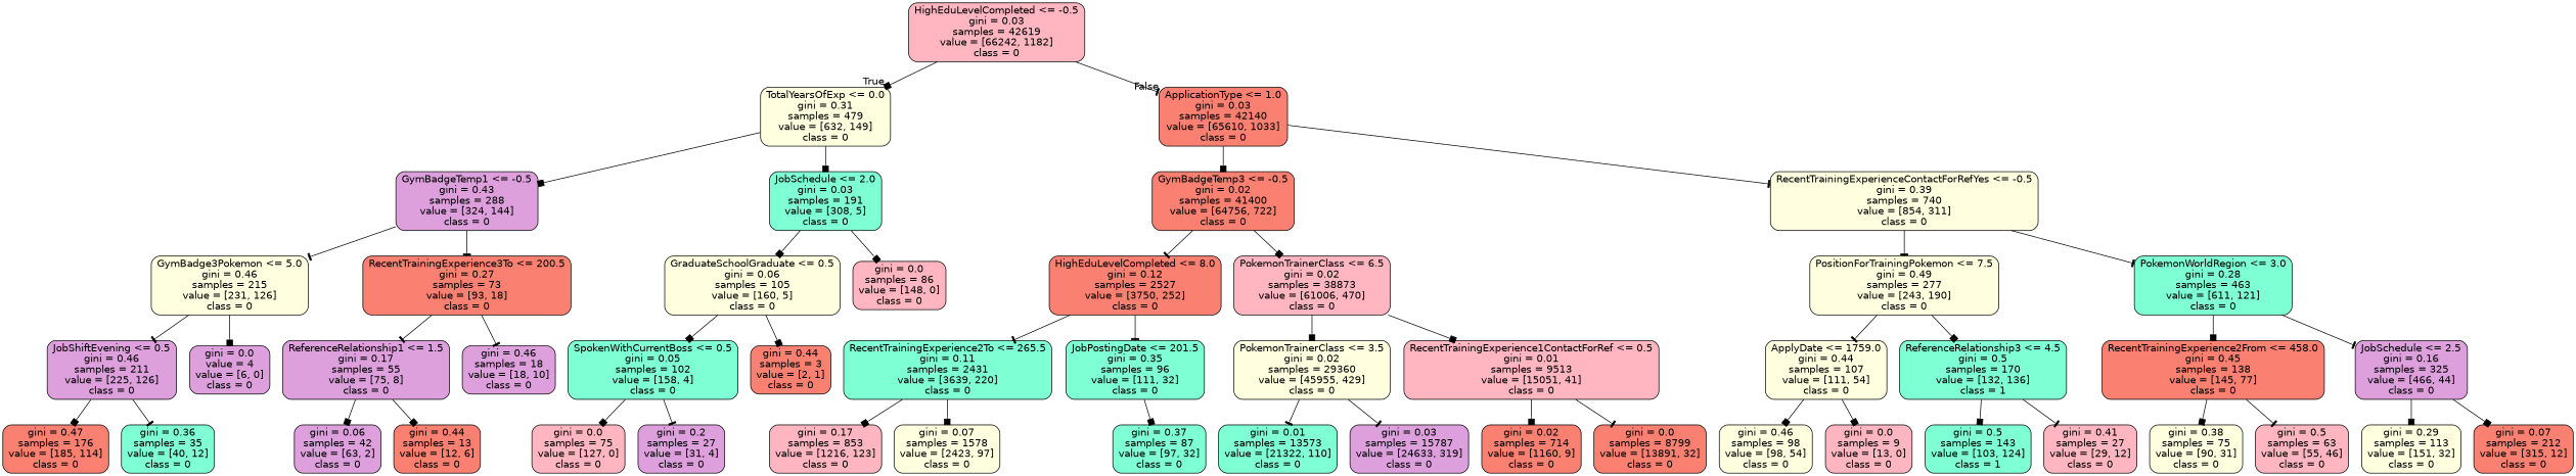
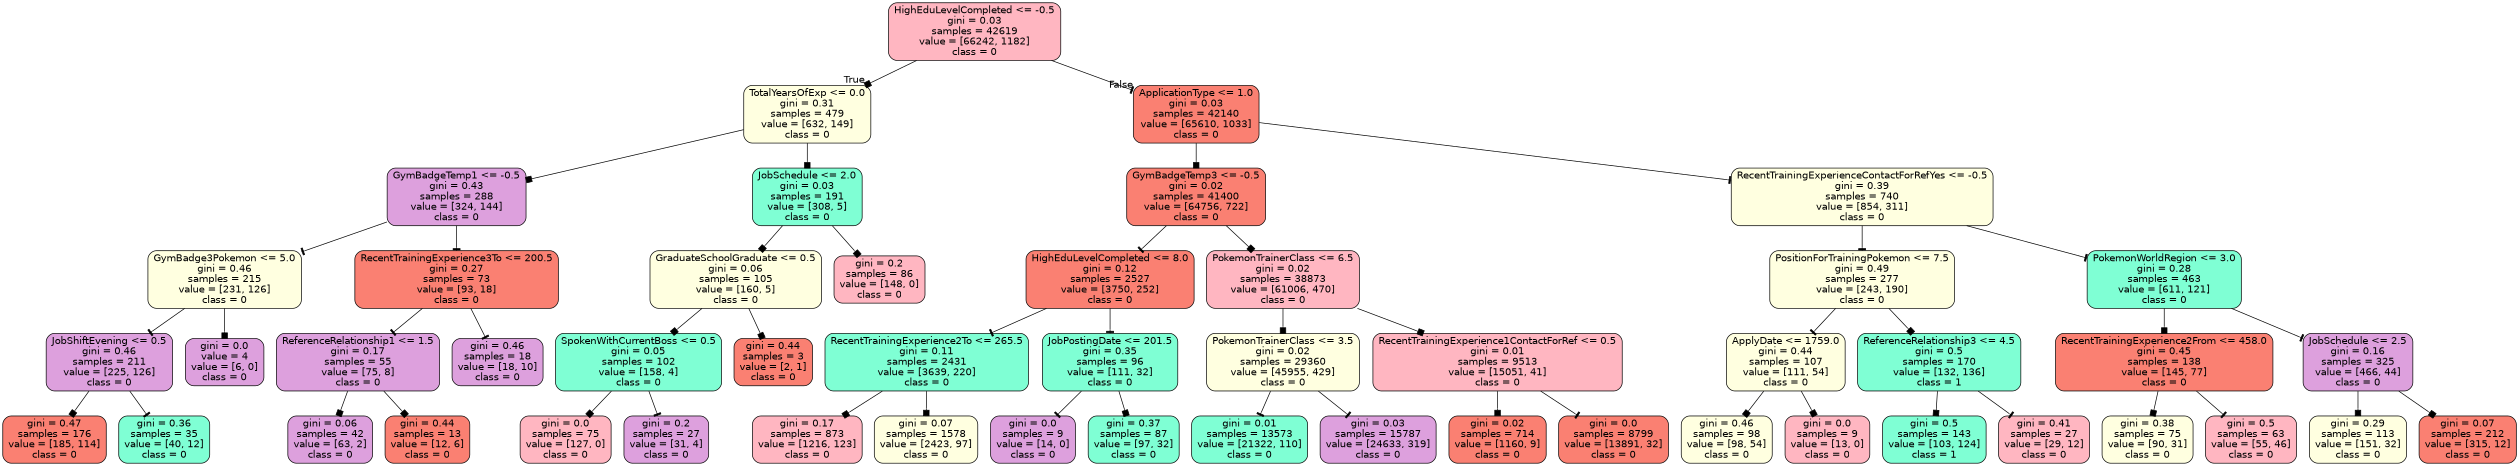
  digraph {
    node [color=black fillcolor=lightyellow fontname=helvetica shape=box style="filled, rounded"]
    edge [arrowhead=box fontname=helvetica]
    n1 [fillcolor=lightpink label="HighEduLevelCompleted <= -0.5\ngini = 0.03\nsamples = 42619\nvalue = [66242, 1182]\nclass = 0"]
    n2 [label="TotalYearsOfExp <= 0.0\ngini = 0.31\nsamples = 479\nvalue = [632, 149]\nclass = 0"]
    n3 [fillcolor=salmon label="ApplicationType <= 1.0\ngini = 0.03\nsamples = 42140\nvalue = [65610, 1033]\nclass = 0"]
    n4 [fillcolor=plum label="GymBadgeTemp1 <= -0.5\ngini = 0.43\nsamples = 288\nvalue = [324, 144]\nclass = 0"]
    n5 [fillcolor=aquamarine label="JobSchedule <= 2.0\ngini = 0.03\nsamples = 191\nvalue = [308, 5]\nclass = 0"]
    n6 [fillcolor=salmon label="GymBadgeTemp3 <= -0.5\ngini = 0.02\nsamples = 41400\nvalue = [64756, 722]\nclass = 0"]
    n7 [label="RecentTrainingExperienceContactForRefYes <= -0.5\ngini = 0.39\nsamples = 740\nvalue = [854, 311]\nclass = 0"]
    n8 [label="GymBadge3Pokemon <= 5.0\ngini = 0.46\nsamples = 215\nvalue = [231, 126]\nclass = 0"]
    n9 [fillcolor=salmon label="RecentTrainingExperience3To <= 200.5\ngini = 0.27\nsamples = 73\nvalue = [93, 18]\nclass = 0"]
    n10 [label="GraduateSchoolGraduate <= 0.5\ngini = 0.06\nsamples = 105\nvalue = [160, 5]\nclass = 0"]
-   n11 [fillcolor=lightpink label="gini = 0.0\nsamples = 86\nvalue = [148, 0]\nclass = 0"]
+   n11 [fillcolor=lightpink label="gini = 0.2\nsamples = 86\nvalue = [148, 0]\nclass = 0"]
    n12 [fillcolor=plum label="JobShiftEvening <= 0.5\ngini = 0.46\nsamples = 211\nvalue = [225, 126]\nclass = 0"]
    n13 [fillcolor=plum label="gini = 0.0\nvalue = 4\nvalue = [6, 0]\nclass = 0"]
    n14 [fillcolor=plum label="ReferenceRelationship1 <= 1.5\ngini = 0.17\nsamples = 55\nvalue = [75, 8]\nclass = 0"]
    n15 [fillcolor=plum label="gini = 0.46\nsamples = 18\nvalue = [18, 10]\nclass = 0"]
    n16 [fillcolor=salmon label="gini = 0.47\nsamples = 176\nvalue = [185, 114]\nclass = 0"]
    n17 [fillcolor=aquamarine label="gini = 0.36\nsamples = 35\nvalue = [40, 12]\nclass = 0"]
    n18 [fillcolor=plum label="gini = 0.06\nsamples = 42\nvalue = [63, 2]\nclass = 0"]
    n19 [fillcolor=salmon label="gini = 0.44\nsamples = 13\nvalue = [12, 6]\nclass = 0"]
    n20 [fillcolor=aquamarine label="SpokenWithCurrentBoss <= 0.5\ngini = 0.05\nsamples = 102\nvalue = [158, 4]\nclass = 0"]
    n21 [fillcolor=salmon label="gini = 0.44\nsamples = 3\nvalue = [2, 1]\nclass = 0"]
    n22 [fillcolor=lightpink label="gini = 0.0\nsamples = 75\nvalue = [127, 0]\nclass = 0"]
    n23 [fillcolor=plum label="gini = 0.2\nsamples = 27\nvalue = [31, 4]\nclass = 0"]
    n24 [fillcolor=salmon label="HighEduLevelCompleted <= 8.0\ngini = 0.12\nsamples = 2527\nvalue = [3750, 252]\nclass = 0"]
    n25 [fillcolor=lightpink label="PokemonTrainerClass <= 6.5\ngini = 0.02\nsamples = 38873\nvalue = [61006, 470]\nclass = 0"]
    n26 [label="PositionForTrainingPokemon <= 7.5\ngini = 0.49\nsamples = 277\nvalue = [243, 190]\nclass = 0"]
    n27 [fillcolor=aquamarine label="PokemonWorldRegion <= 3.0\ngini = 0.28\nsamples = 463\nvalue = [611, 121]\nclass = 0"]
    n28 [fillcolor=aquamarine label="RecentTrainingExperience2To <= 265.5\ngini = 0.11\nsamples = 2431\nvalue = [3639, 220]\nclass = 0"]
    n29 [fillcolor=aquamarine label="JobPostingDate <= 201.5\ngini = 0.35\nsamples = 96\nvalue = [111, 32]\nclass = 0"]
    n30 [label="PokemonTrainerClass <= 3.5\ngini = 0.02\nsamples = 29360\nvalue = [45955, 429]\nclass = 0"]
    n31 [fillcolor=lightpink label="RecentTrainingExperience1ContactForRef <= 0.5\ngini = 0.01\nsamples = 9513\nvalue = [15051, 41]\nclass = 0"]
-   n32 [fillcolor=lightpink label="gini = 0.17\nsamples = 853\nvalue = [1216, 123]\nclass = 0"]
+   n32 [fillcolor=lightpink label="gini = 0.17\nsamples = 873\nvalue = [1216, 123]\nclass = 0"]
    n33 [label="gini = 0.07\nsamples = 1578\nvalue = [2423, 97]\nclass = 0"]
+   n34 [fillcolor=plum label="gini = 0.0\nsamples = 9\nvalue = [14, 0]\nclass = 0"]
    n35 [fillcolor=aquamarine label="gini = 0.37\nsamples = 87\nvalue = [97, 32]\nclass = 0"]
    n36 [fillcolor=aquamarine label="gini = 0.01\nsamples = 13573\nvalue = [21322, 110]\nclass = 0"]
    n37 [fillcolor=plum label="gini = 0.03\nsamples = 15787\nvalue = [24633, 319]\nclass = 0"]
    n38 [fillcolor=salmon label="gini = 0.02\nsamples = 714\nvalue = [1160, 9]\nclass = 0"]
    n39 [fillcolor=salmon label="gini = 0.0\nsamples = 8799\nvalue = [13891, 32]\nclass = 0"]
    n40 [label="ApplyDate <= 1759.0\ngini = 0.44\nsamples = 107\nvalue = [111, 54]\nclass = 0"]
    n41 [fillcolor=aquamarine label="ReferenceRelationship3 <= 4.5\ngini = 0.5\nsamples = 170\nvalue = [132, 136]\nclass = 1"]
    n42 [fillcolor=salmon label="RecentTrainingExperience2From <= 458.0\ngini = 0.45\nsamples = 138\nvalue = [145, 77]\nclass = 0"]
    n43 [fillcolor=plum label="JobSchedule <= 2.5\ngini = 0.16\nsamples = 325\nvalue = [466, 44]\nclass = 0"]
    n44 [label="gini = 0.46\nsamples = 98\nvalue = [98, 54]\nclass = 0"]
    n45 [fillcolor=lightpink label="gini = 0.0\nsamples = 9\nvalue = [13, 0]\nclass = 0"]
    n46 [fillcolor=aquamarine label="gini = 0.5\nsamples = 143\nvalue = [103, 124]\nclass = 1"]
    n47 [fillcolor=lightpink label="gini = 0.41\nsamples = 27\nvalue = [29, 12]\nclass = 0"]
    n48 [label="gini = 0.38\nsamples = 75\nvalue = [90, 31]\nclass = 0"]
    n49 [fillcolor=lightpink label="gini = 0.5\nsamples = 63\nvalue = [55, 46]\nclass = 0"]
    n50 [label="gini = 0.29\nsamples = 113\nvalue = [151, 32]\nclass = 0"]
    n51 [fillcolor=salmon label="gini = 0.07\nsamples = 212\nvalue = [315, 12]\nclass = 0"]
    n1 -> n2 [headlabel=True labelangle=45 labeldistance=2.5]
    n1 -> n3 [arrowhead=tee headlabel=False labelangle=-45 labeldistance=2.5]
    n2 -> n4
    n2 -> n5
    n3 -> n6
    n3 -> n7 [arrowhead=tee]
    n4 -> n8 [arrowhead=tee]
    n4 -> n9 [arrowhead=tee]
    n5 -> n10
    n5 -> n11
    n6 -> n24 [arrowhead=tee]
    n6 -> n25
    n7 -> n26 [arrowhead=tee]
    n7 -> n27 [arrowhead=tee]
    n8 -> n12 [arrowhead=tee]
    n8 -> n13
    n9 -> n14 [arrowhead=tee]
    n9 -> n15 [arrowhead=tee]
    n10 -> n20
    n10 -> n21
    n12 -> n16
    n12 -> n17 [arrowhead=tee]
    n14 -> n18
    n14 -> n19
    n20 -> n22
    n20 -> n23 [arrowhead=tee]
    n24 -> n28 [arrowhead=tee]
    n24 -> n29 [arrowhead=tee]
    n25 -> n30
    n25 -> n31
    n26 -> n40 [arrowhead=tee]
    n26 -> n41
    n27 -> n42
    n27 -> n43 [arrowhead=tee]
    n28 -> n32
    n28 -> n33
+   n29 -> n34 [arrowhead=tee]
    n29 -> n35
    n30 -> n36 [arrowhead=tee]
    n30 -> n37 [arrowhead=tee]
    n31 -> n38
    n31 -> n39 [arrowhead=tee]
    n40 -> n44
    n40 -> n45
    n41 -> n46
    n41 -> n47 [arrowhead=tee]
    n42 -> n48
    n42 -> n49 [arrowhead=tee]
    n43 -> n50
    n43 -> n51
  }
